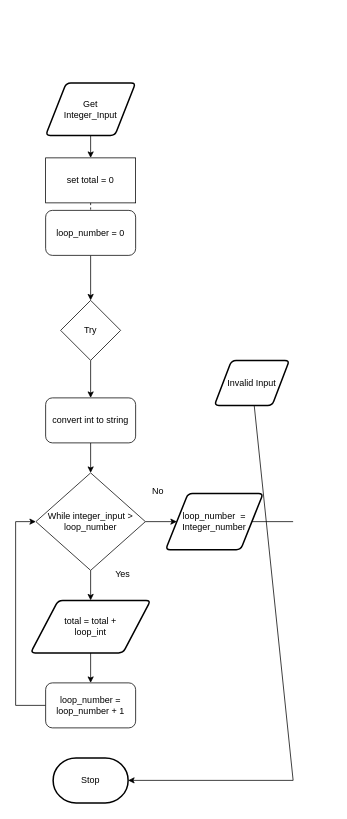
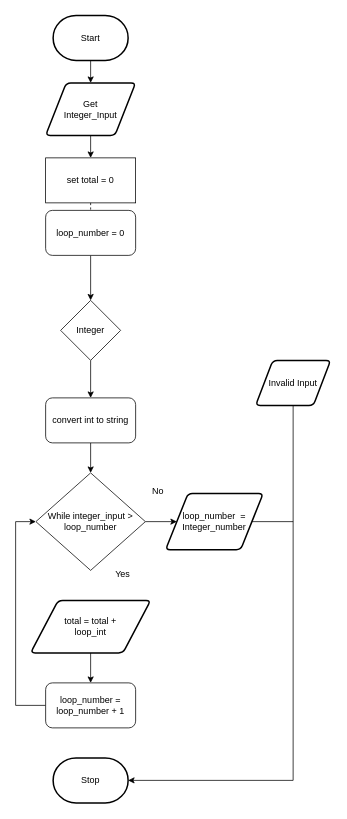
  <mxCell id="0" />
  <mxCell id="1" parent="0" />
+ <mxCell id="2" value="" style="edgeStyle=none;rounded=0;html=1;" edge="1" parent="1" source="3" target="12"><mxGeometry relative="1" as="geometry" /></mxCell>
+ <mxCell id="3" value="Start" style="strokeWidth=2;html=1;shape=mxgraph.flowchart.terminator;whiteSpace=wrap;" vertex="1" parent="1"><mxGeometry x="70" y="20" width="100" height="60" as="geometry" /></mxCell>
  <mxCell id="4" value="Stop" style="strokeWidth=2;html=1;shape=mxgraph.flowchart.terminator;whiteSpace=wrap;rounded=1;" vertex="1" parent="1"><mxGeometry x="70" y="1010" width="100" height="60" as="geometry" /></mxCell>
  <mxCell id="5" value="" style="edgeStyle=none;html=1;" edge="1" parent="1" source="6" target="10"><mxGeometry relative="1" as="geometry" /></mxCell>
- <mxCell id="6" value="Try" style="rhombus;whiteSpace=wrap;html=1;" vertex="1" parent="1"><mxGeometry x="80" y="400" width="80" height="80" as="geometry" /></mxCell>
+ <mxCell id="6" value="Integer" style="rhombus;whiteSpace=wrap;html=1;" vertex="1" parent="1"><mxGeometry x="80" y="400" width="80" height="80" as="geometry" /></mxCell>
  <mxCell id="7" style="edgeStyle=none;rounded=0;html=1;entryX=1;entryY=0.5;entryDx=0;entryDy=0;entryPerimeter=0;" edge="1" parent="1" source="8" target="4"><mxGeometry relative="1" as="geometry"><Array as="points"><mxPoint x="390" y="1040" /></Array></mxGeometry></mxCell>
- <mxCell id="8" value="Invalid Input" style="shape=parallelogram;html=1;strokeWidth=2;perimeter=parallelogramPerimeter;whiteSpace=wrap;rounded=1;arcSize=12;size=0.23;" vertex="1" parent="1"><mxGeometry x="285" y="480" width="100" height="60" as="geometry" /></mxCell>
+ <mxCell id="8" value="Invalid Input" style="shape=parallelogram;html=1;strokeWidth=2;perimeter=parallelogramPerimeter;whiteSpace=wrap;rounded=1;arcSize=12;size=0.23;" vertex="1" parent="1"><mxGeometry x="340" y="480" width="100" height="60" as="geometry" /></mxCell>
  <mxCell id="9" value="" style="edgeStyle=none;rounded=0;html=1;" edge="1" parent="1" source="10" target="17"><mxGeometry relative="1" as="geometry" /></mxCell>
  <mxCell id="10" value="convert int to string" style="rounded=1;whiteSpace=wrap;html=1;" vertex="1" parent="1"><mxGeometry x="60" y="530" width="120" height="60" as="geometry" /></mxCell>
  <mxCell id="11" value="" style="edgeStyle=none;rounded=0;html=1;" edge="1" parent="1" source="12" target="14"><mxGeometry relative="1" as="geometry" /></mxCell>
  <mxCell id="12" value="Get &lt;br&gt;Integer_Input" style="shape=parallelogram;html=1;strokeWidth=2;perimeter=parallelogramPerimeter;whiteSpace=wrap;rounded=1;arcSize=12;size=0.23;" vertex="1" parent="1"><mxGeometry x="60" y="110" width="120" height="70" as="geometry" /></mxCell>
  <mxCell id="13" value="" style="edgeStyle=none;rounded=0;html=1;startArrow=none;" edge="1" parent="1" source="26" target="6"><mxGeometry relative="1" as="geometry" /></mxCell>
  <mxCell id="14" value="set total = 0" style="whiteSpace=wrap;html=1;rounded=0;" vertex="1" parent="1"><mxGeometry x="60" y="210" width="120" height="60" as="geometry" /></mxCell>
- <mxCell id="15" value="" style="edgeStyle=none;rounded=0;html=1;" edge="1" parent="1" source="17" target="19"><mxGeometry relative="1" as="geometry" /></mxCell>
  <mxCell id="16" value="" style="edgeStyle=none;rounded=0;html=1;" edge="1" parent="1" source="17" target="25"><mxGeometry relative="1" as="geometry" /></mxCell>
  <mxCell id="17" value="While integer_input &amp;gt; loop_number" style="rhombus;whiteSpace=wrap;html=1;" vertex="1" parent="1"><mxGeometry x="47" y="630" width="146" height="130" as="geometry" /></mxCell>
  <mxCell id="18" value="" style="edgeStyle=none;rounded=0;html=1;" edge="1" parent="1" source="19" target="21"><mxGeometry relative="1" as="geometry" /></mxCell>
  <mxCell id="19" value="total = total + &lt;br&gt;loop_int" style="shape=parallelogram;html=1;strokeWidth=2;perimeter=parallelogramPerimeter;whiteSpace=wrap;rounded=1;arcSize=12;size=0.23;" vertex="1" parent="1"><mxGeometry x="40" y="800" width="160" height="70" as="geometry" /></mxCell>
  <mxCell id="20" style="edgeStyle=none;html=1;entryX=0;entryY=0.5;entryDx=0;entryDy=0;rounded=0;" edge="1" parent="1" source="21" target="17"><mxGeometry relative="1" as="geometry"><Array as="points"><mxPoint x="20" y="940" /><mxPoint x="20" y="695" /></Array></mxGeometry></mxCell>
  <mxCell id="21" value="loop_number = loop_number + 1" style="whiteSpace=wrap;html=1;rounded=1;" vertex="1" parent="1"><mxGeometry x="60" y="910" width="120" height="60" as="geometry" /></mxCell>
  <mxCell id="22" value="Yes&lt;br&gt;" style="text;html=1;strokeColor=none;fillColor=none;align=center;verticalAlign=middle;whiteSpace=wrap;rounded=0;" vertex="1" parent="1"><mxGeometry x="133" y="750" width="60" height="30" as="geometry" /></mxCell>
  <mxCell id="23" value="No" style="text;html=1;strokeColor=none;fillColor=none;align=center;verticalAlign=middle;whiteSpace=wrap;rounded=0;" vertex="1" parent="1"><mxGeometry x="180" y="640" width="60" height="30" as="geometry" /></mxCell>
  <mxCell id="24" style="edgeStyle=none;rounded=0;html=1;endArrow=none;endFill=0;" edge="1" parent="1" source="25"><mxGeometry relative="1" as="geometry"><mxPoint x="390" y="695" as="targetPoint" /></mxGeometry></mxCell>
  <mxCell id="25" value="loop_number&amp;nbsp; =&lt;br&gt;Integer_number" style="shape=parallelogram;html=1;strokeWidth=2;perimeter=parallelogramPerimeter;whiteSpace=wrap;rounded=1;arcSize=12;size=0.23;" vertex="1" parent="1"><mxGeometry x="220" y="657.5" width="130" height="75" as="geometry" /></mxCell>
  <mxCell id="26" value="loop_number = 0" style="rounded=1;whiteSpace=wrap;html=1;" vertex="1" parent="1"><mxGeometry x="60" y="280" width="120" height="60" as="geometry" /></mxCell>
  <mxCell id="27" value="" style="edgeStyle=none;rounded=0;html=1;endArrow=none;dashed=1;" edge="1" parent="1" source="14" target="26"><mxGeometry relative="1" as="geometry"><mxPoint x="120" y="270" as="sourcePoint" /><mxPoint x="120" y="400" as="targetPoint" /></mxGeometry></mxCell>
